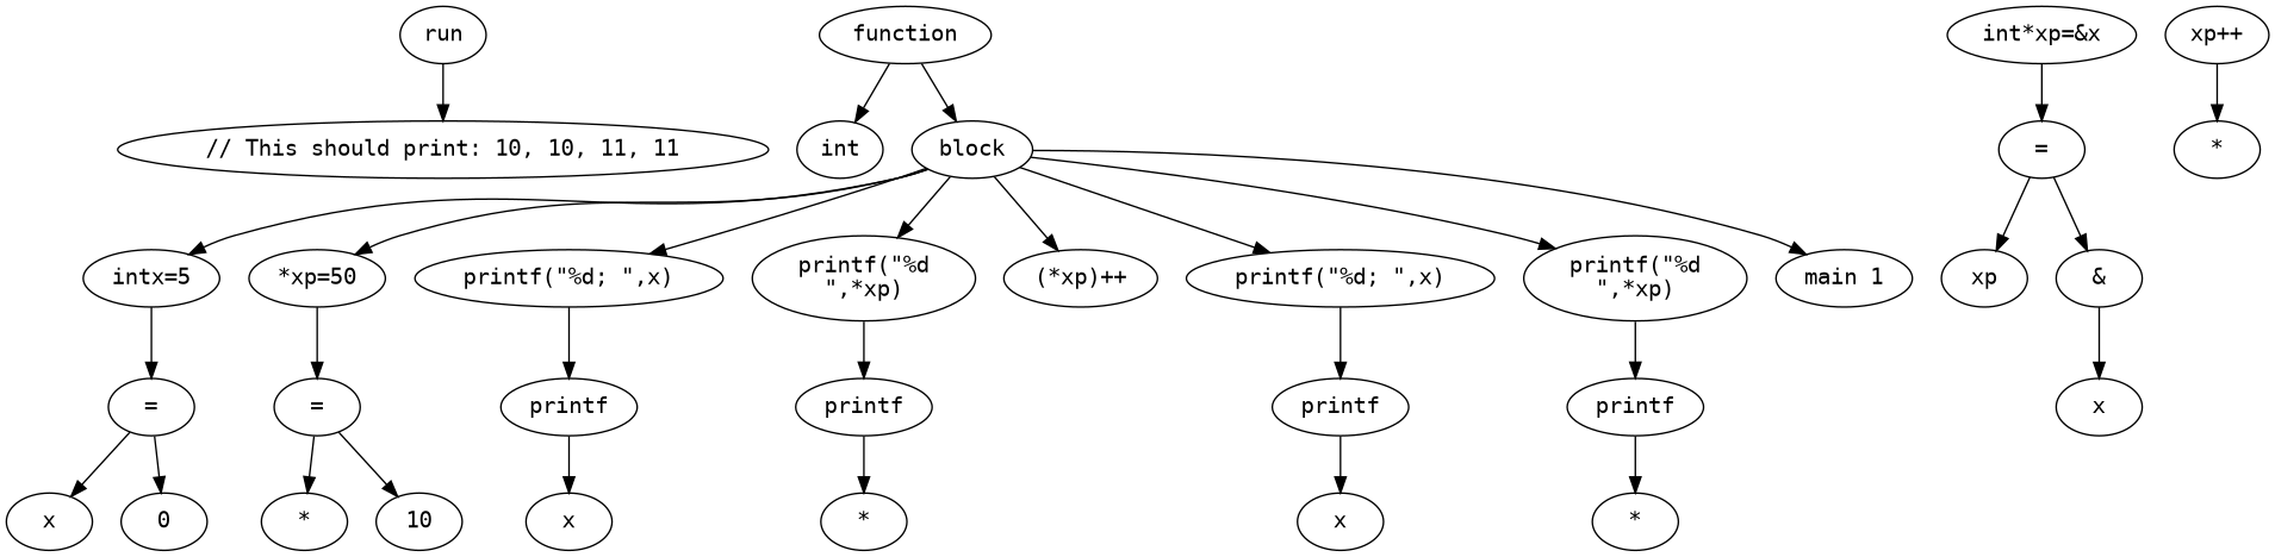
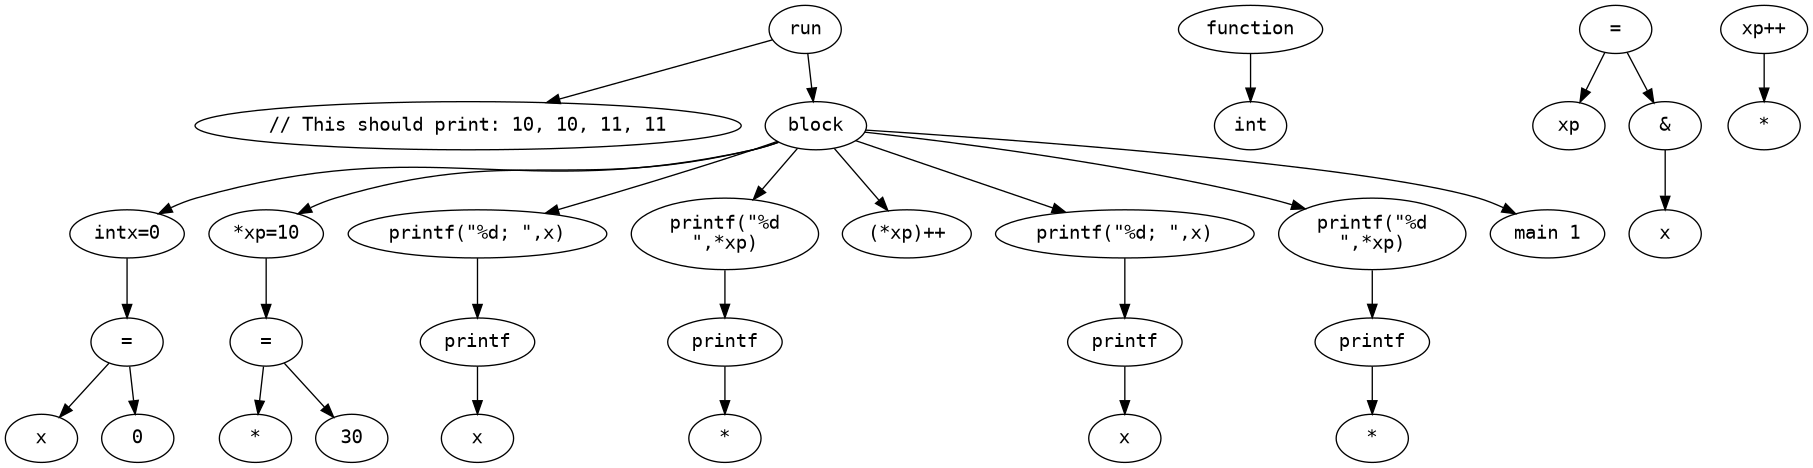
  digraph {
    fontname="DejaVu Sans Mono"
    node [fontname="DejaVu Sans Mono"]
    edge [fontname="DejaVu Sans Mono"]
    n1 [label=run]
    n2 [label="// This should print: 10, 10, 11, 11\n"]
    n3 [label=function]
    n4 [label=int]
    n5 [label=block]
-   n6 [label="intx=5"]
-   n7 [label="*xp=50"]
+   n6 [label="intx=0"]
+   n7 [label="*xp=10"]
    n8 [label="printf(\"%d; \",x)"]
    n9 [label="printf(\"%d\n\",*xp)"]
    n10 [label="(*xp)++"]
    n11 [label="printf(\"%d; \",x)"]
    n12 [label="printf(\"%d\n\",*xp)"]
    n13 [label="main 1"]
    n14 [label="="]
-   n15 [label="int*xp=&x"]
    n16 [label="="]
    n17 [label="="]
    n18 [label=printf]
    n19 [label=printf]
    n20 [label=printf]
    n21 [label=printf]
    n22 [label=x]
    n23 [label=0]
    n24 [label=xp]
    n25 [label="&"]
    n26 [label=x]
    n27 [label="*"]
-   n28 [label=10]
+   n28 [label=30]
    n29 [label=x]
    n30 [label="*"]
    n31 [label="xp++"]
    n32 [label="*"]
    n33 [label=x]
    n34 [label="*"]
    n1 -> n2
    n3 -> n4
-   n3 -> n5
+   n1 -> n5
    n5 -> n6
    n5 -> n7
    n5 -> n8
    n5 -> n9
    n5 -> n10
    n5 -> n11
    n5 -> n12
    n5 -> n13
    n6 -> n14
    n7 -> n17
    n8 -> n18
    n9 -> n19
    n11 -> n20
    n12 -> n21
    n14 -> n22
    n14 -> n23
-   n15 -> n16
    n16 -> n24
    n16 -> n25
    n17 -> n27
    n17 -> n28
    n18 -> n29
    n19 -> n30
    n20 -> n33
    n21 -> n34
    n25 -> n26
    n31 -> n32
  }
